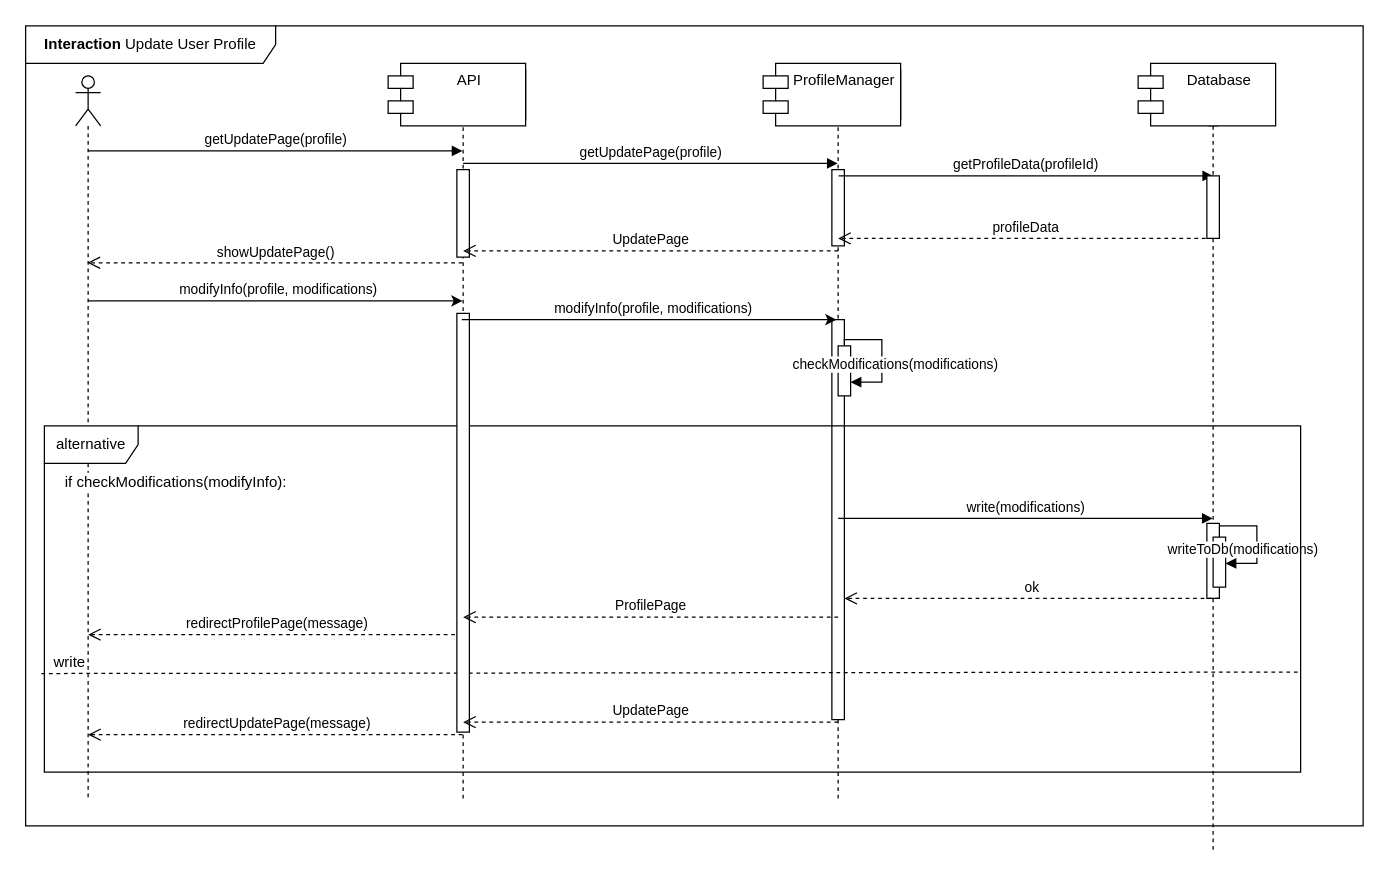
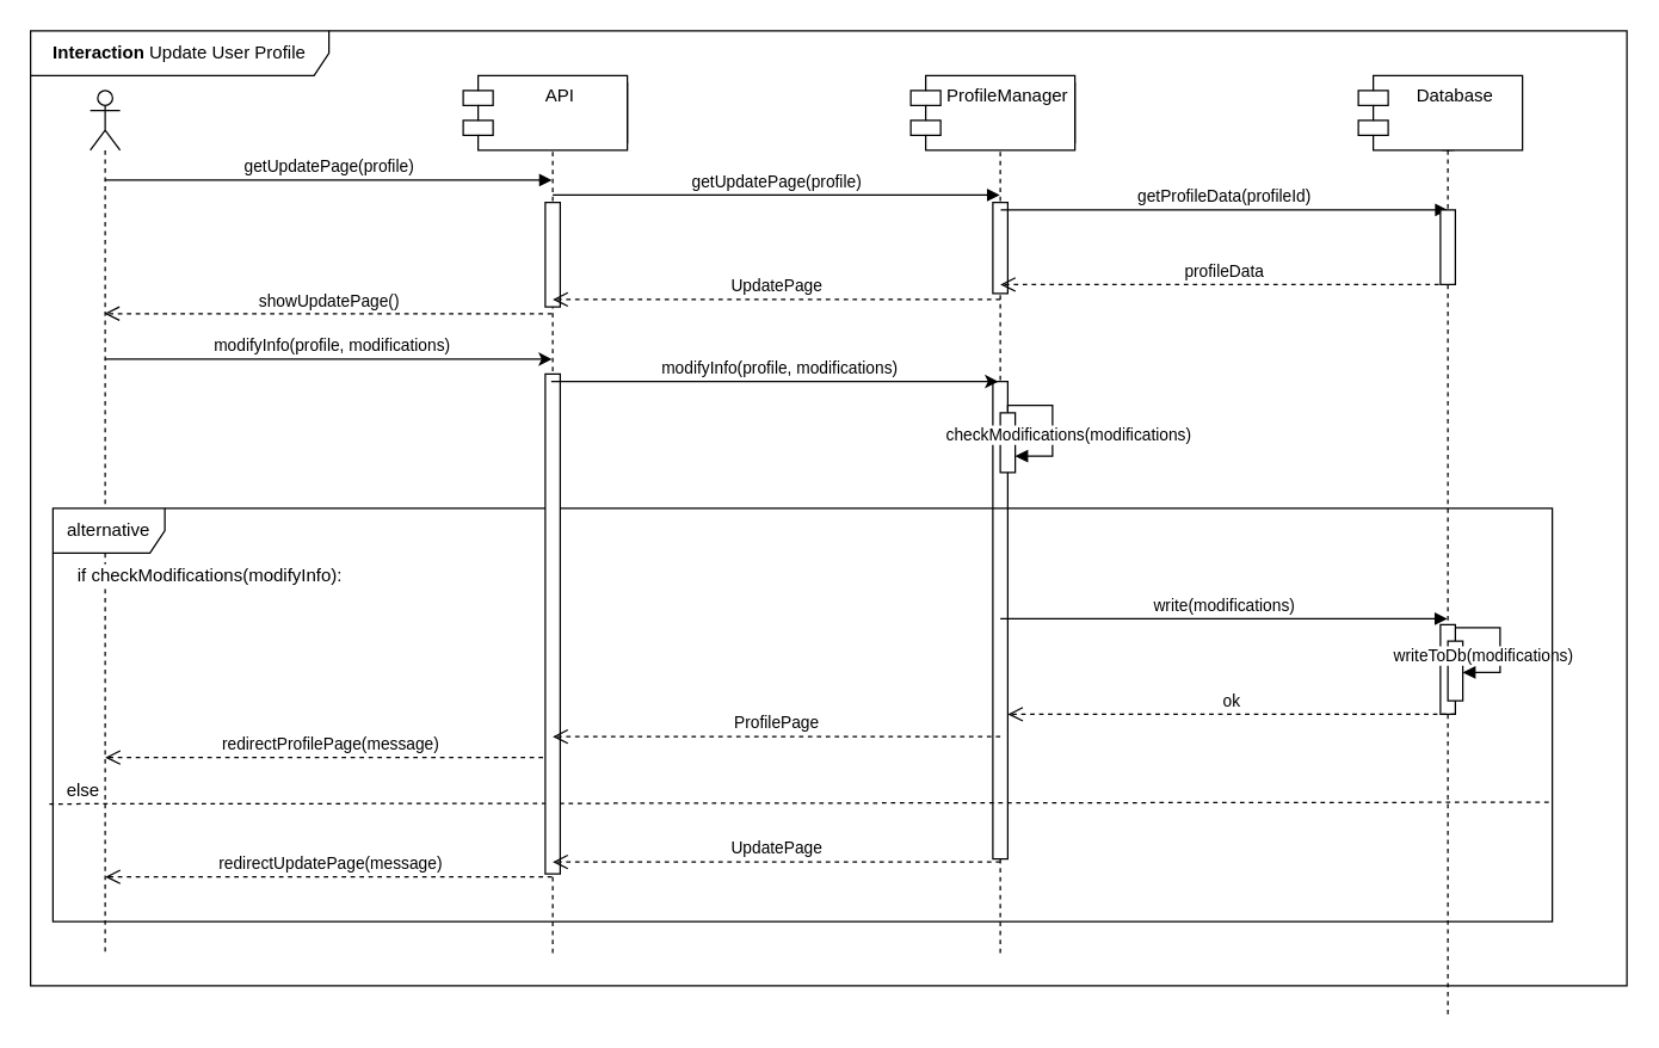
  <mxCell id="0" />
  <mxCell id="1" parent="0" />
  <mxCell id="2" value="" style="shape=umlLifeline;perimeter=lifelinePerimeter;whiteSpace=wrap;html=1;container=1;dropTarget=0;collapsible=0;recursiveResize=0;outlineConnect=0;portConstraint=eastwest;newEdgeStyle={&quot;curved&quot;:0,&quot;rounded&quot;:0};participant=umlControl;" parent="1" vertex="1"><mxGeometry x="950" y="60" width="40" height="620" as="geometry" /></mxCell>
  <mxCell id="3" value="" style="html=1;points=[[0,0,0,0,5],[0,1,0,0,-5],[1,0,0,0,5],[1,1,0,0,-5]];perimeter=orthogonalPerimeter;outlineConnect=0;targetShapes=umlLifeline;portConstraint=eastwest;newEdgeStyle={&quot;curved&quot;:0,&quot;rounded&quot;:0};" vertex="1" parent="2"><mxGeometry x="15" y="358" width="10" height="60" as="geometry" /></mxCell>
  <mxCell id="4" value="" style="html=1;points=[[0,0,0,0,5],[0,1,0,0,-5],[1,0,0,0,5],[1,1,0,0,-5]];perimeter=orthogonalPerimeter;outlineConnect=0;targetShapes=umlLifeline;portConstraint=eastwest;newEdgeStyle={&quot;curved&quot;:0,&quot;rounded&quot;:0};" parent="2" vertex="1"><mxGeometry x="20" y="369" width="10" height="40" as="geometry" /></mxCell>
  <mxCell id="5" value="writeToDb(modifications)" style="html=1;align=left;spacingLeft=2;endArrow=block;rounded=0;edgeStyle=orthogonalEdgeStyle;curved=0;rounded=0;" parent="2" edge="1"><mxGeometry x="-1" y="-49" relative="1" as="geometry"><mxPoint x="25" y="360.03" as="sourcePoint" /><Array as="points"><mxPoint x="55" y="390.03" /></Array><mxPoint x="30" y="390" as="targetPoint" /><mxPoint x="-45" y="-30" as="offset" /></mxGeometry></mxCell>
  <mxCell id="6" value="redirectProfilePage(message)" style="html=1;verticalAlign=bottom;endArrow=open;dashed=1;endSize=8;curved=0;rounded=0;" parent="1" edge="1"><mxGeometry x="-0.002" relative="1" as="geometry"><mxPoint x="369.5" y="507" as="sourcePoint" /><mxPoint x="70" y="507" as="targetPoint" /><Array as="points"><mxPoint x="310" y="507" /><mxPoint x="250" y="507" /><mxPoint x="190" y="507" /><mxPoint x="160" y="507" /></Array><mxPoint as="offset" /></mxGeometry></mxCell>
  <mxCell id="7" value="&lt;b&gt;Interaction&lt;/b&gt; Update User Profile" style="shape=umlFrame;whiteSpace=wrap;html=1;pointerEvents=0;width=200;height=30;" parent="1" vertex="1"><mxGeometry x="20" y="20" width="1070" height="640" as="geometry" /></mxCell>
  <mxCell id="8" value="S&amp;amp;C" style="shape=umlLifeline;perimeter=lifelinePerimeter;whiteSpace=wrap;html=1;container=1;dropTarget=0;collapsible=0;recursiveResize=0;outlineConnect=0;portConstraint=eastwest;newEdgeStyle={&quot;curved&quot;:0,&quot;rounded&quot;:0};" parent="1" vertex="1"><mxGeometry x="620" y="55" width="100" height="585" as="geometry" /></mxCell>
  <mxCell id="9" value="" style="html=1;points=[[0,0,0,0,5],[0,1,0,0,-5],[1,0,0,0,5],[1,1,0,0,-5]];perimeter=orthogonalPerimeter;outlineConnect=0;targetShapes=umlLifeline;portConstraint=eastwest;newEdgeStyle={&quot;curved&quot;:0,&quot;rounded&quot;:0};" parent="8" vertex="1"><mxGeometry x="45" y="80" width="10" height="61" as="geometry" /></mxCell>
  <mxCell id="10" value="" style="html=1;points=[[0,0,0,0,5],[0,1,0,0,-5],[1,0,0,0,5],[1,1,0,0,-5]];perimeter=orthogonalPerimeter;outlineConnect=0;targetShapes=umlLifeline;portConstraint=eastwest;newEdgeStyle={&quot;curved&quot;:0,&quot;rounded&quot;:0};" parent="8" vertex="1"><mxGeometry x="45" y="200" width="10" height="320" as="geometry" /></mxCell>
  <mxCell id="11" value="" style="html=1;points=[[0,0,0,0,5],[0,1,0,0,-5],[1,0,0,0,5],[1,1,0,0,-5]];perimeter=orthogonalPerimeter;outlineConnect=0;targetShapes=umlLifeline;portConstraint=eastwest;newEdgeStyle={&quot;curved&quot;:0,&quot;rounded&quot;:0};" parent="8" vertex="1"><mxGeometry x="50" y="221" width="10" height="40" as="geometry" /></mxCell>
  <mxCell id="12" value="checkModifications(modifications)" style="html=1;align=left;spacingLeft=2;endArrow=block;rounded=0;edgeStyle=orthogonalEdgeStyle;curved=0;rounded=0;" parent="8" edge="1"><mxGeometry x="-1" y="48" relative="1" as="geometry"><mxPoint x="55" y="220.03" as="sourcePoint" /><Array as="points"><mxPoint x="55" y="216" /><mxPoint x="85" y="216" /><mxPoint x="85" y="250" /></Array><mxPoint x="60" y="250" as="targetPoint" /><mxPoint x="3" y="16" as="offset" /></mxGeometry></mxCell>
  <mxCell id="13" style="edgeStyle=orthogonalEdgeStyle;rounded=0;orthogonalLoop=1;jettySize=auto;html=1;curved=0;" parent="1" edge="1"><mxGeometry relative="1" as="geometry"><mxPoint x="69.81" y="240" as="sourcePoint" /><mxPoint x="369.5" y="240" as="targetPoint" /></mxGeometry></mxCell>
  <mxCell id="14" value="modifyInfo(profile, modifications)" style="edgeLabel;html=1;align=center;verticalAlign=middle;resizable=0;points=[];" parent="13" vertex="1" connectable="0"><mxGeometry x="0.013" y="1" relative="1" as="geometry"><mxPoint y="-9" as="offset" /></mxGeometry></mxCell>
  <mxCell id="15" value="" style="shape=umlLifeline;perimeter=lifelinePerimeter;whiteSpace=wrap;html=1;container=1;dropTarget=0;collapsible=0;recursiveResize=0;outlineConnect=0;portConstraint=eastwest;newEdgeStyle={&quot;curved&quot;:0,&quot;rounded&quot;:0};participant=umlActor;size=40;" parent="1" vertex="1"><mxGeometry x="60" y="60" width="20" height="580" as="geometry" /></mxCell>
  <mxCell id="16" value="showUpdatePage()" style="html=1;verticalAlign=bottom;endArrow=open;dashed=1;endSize=8;curved=0;rounded=0;" parent="1" edge="1"><mxGeometry x="-0.002" relative="1" as="geometry"><mxPoint x="369.5" y="209.5" as="sourcePoint" /><mxPoint x="69.5" y="209.5" as="targetPoint" /><Array as="points"><mxPoint x="250" y="209.5" /></Array><mxPoint as="offset" /></mxGeometry></mxCell>
  <mxCell id="17" value="alternative" style="shape=umlFrame;whiteSpace=wrap;html=1;pointerEvents=0;width=75;height=30;" parent="1" vertex="1"><mxGeometry x="35" y="340" width="1005" height="277" as="geometry" /></mxCell>
  <mxCell id="18" value="if checkModifications(modifyInfo):" style="text;html=1;align=center;verticalAlign=middle;resizable=0;points=[];autosize=1;strokeColor=none;fillColor=none;labelBackgroundColor=default;" parent="1" vertex="1"><mxGeometry x="30" y="370" width="220" height="30" as="geometry" /></mxCell>
  <mxCell id="19" value="" style="endArrow=none;dashed=1;html=1;rounded=0;exitX=-0.002;exitY=0.603;exitDx=0;exitDy=0;exitPerimeter=0;" parent="1" edge="1"><mxGeometry width="50" height="50" relative="1" as="geometry"><mxPoint x="32.63" y="538.12" as="sourcePoint" /><mxPoint x="1040" y="537" as="targetPoint" /><Array as="points" /></mxGeometry></mxCell>
- <mxCell id="20" value="&lt;span style=&quot;background-color: rgb(255, 255, 255);&quot;&gt;write&lt;/span&gt;" style="text;html=1;align=center;verticalAlign=middle;resizable=0;points=[];autosize=1;strokeColor=none;fillColor=none;" parent="1" vertex="1"><mxGeometry x="30" y="514" width="50" height="30" as="geometry" /></mxCell>
+ <mxCell id="20" value="&lt;span style=&quot;background-color: rgb(255, 255, 255);&quot;&gt;else&lt;/span&gt;" style="text;html=1;align=center;verticalAlign=middle;resizable=0;points=[];autosize=1;strokeColor=none;fillColor=none;" parent="1" vertex="1"><mxGeometry x="30" y="514" width="50" height="30" as="geometry" /></mxCell>
  <mxCell id="21" value="redirectUpdatePage(message)" style="html=1;verticalAlign=bottom;endArrow=open;dashed=1;endSize=8;curved=0;rounded=0;" parent="1" edge="1"><mxGeometry x="-0.005" relative="1" as="geometry"><mxPoint x="369.5" y="587" as="sourcePoint" /><mxPoint x="70" y="587" as="targetPoint" /><Array as="points"><mxPoint x="310" y="587" /><mxPoint x="250" y="587" /><mxPoint x="190" y="587" /><mxPoint x="160" y="587" /></Array><mxPoint as="offset" /></mxGeometry></mxCell>
  <mxCell id="22" value="getUpdatePage(profile)" style="html=1;verticalAlign=bottom;endArrow=block;edgeStyle=elbowEdgeStyle;elbow=vertical;curved=0;rounded=0;" parent="1" edge="1"><mxGeometry x="0.002" relative="1" as="geometry"><mxPoint x="69.81" y="120" as="sourcePoint" /><Array as="points"><mxPoint x="260" y="120" /><mxPoint x="225" y="90" /></Array><mxPoint x="369.5" y="120" as="targetPoint" /><mxPoint as="offset" /></mxGeometry></mxCell>
  <mxCell id="23" value="API" style="shape=umlLifeline;perimeter=lifelinePerimeter;whiteSpace=wrap;html=1;container=1;dropTarget=0;collapsible=0;recursiveResize=0;outlineConnect=0;portConstraint=eastwest;newEdgeStyle={&quot;curved&quot;:0,&quot;rounded&quot;:0};" parent="1" vertex="1"><mxGeometry x="320" y="55" width="100" height="585" as="geometry" /></mxCell>
  <mxCell id="24" value="" style="html=1;points=[[0,0,0,0,5],[0,1,0,0,-5],[1,0,0,0,5],[1,1,0,0,-5]];perimeter=orthogonalPerimeter;outlineConnect=0;targetShapes=umlLifeline;portConstraint=eastwest;newEdgeStyle={&quot;curved&quot;:0,&quot;rounded&quot;:0};" parent="23" vertex="1"><mxGeometry x="45" y="80" width="10" height="70" as="geometry" /></mxCell>
  <mxCell id="25" value="" style="html=1;points=[[0,0,0,0,5],[0,1,0,0,-5],[1,0,0,0,5],[1,1,0,0,-5]];perimeter=orthogonalPerimeter;outlineConnect=0;targetShapes=umlLifeline;portConstraint=eastwest;newEdgeStyle={&quot;curved&quot;:0,&quot;rounded&quot;:0};" parent="23" vertex="1"><mxGeometry x="45" y="195" width="10" height="335" as="geometry" /></mxCell>
  <mxCell id="26" value="getUpdatePage(profile)" style="html=1;verticalAlign=bottom;endArrow=block;edgeStyle=elbowEdgeStyle;elbow=vertical;curved=0;rounded=0;" parent="1" edge="1"><mxGeometry x="0.001" relative="1" as="geometry"><mxPoint x="370" y="130" as="sourcePoint" /><Array as="points"><mxPoint x="560.19" y="130" /><mxPoint x="525.19" y="100" /></Array><mxPoint x="669.69" y="130" as="targetPoint" /><mxPoint as="offset" /></mxGeometry></mxCell>
  <mxCell id="27" value="UpdatePage" style="html=1;verticalAlign=bottom;endArrow=open;dashed=1;endSize=8;curved=0;rounded=0;" parent="1" edge="1"><mxGeometry relative="1" as="geometry"><mxPoint x="670" y="200" as="sourcePoint" /><mxPoint x="370" y="200" as="targetPoint" /><Array as="points" /><mxPoint as="offset" /></mxGeometry></mxCell>
  <mxCell id="28" value="API" style="shape=module;align=left;spacingLeft=20;align=center;verticalAlign=top;whiteSpace=wrap;html=1;" parent="1" vertex="1"><mxGeometry x="310" y="50" width="110" height="50" as="geometry" /></mxCell>
  <mxCell id="29" value="ProfileManager" style="shape=module;align=left;spacingLeft=20;align=center;verticalAlign=top;whiteSpace=wrap;html=1;" parent="1" vertex="1"><mxGeometry x="610" y="50" width="110" height="50" as="geometry" /></mxCell>
  <mxCell id="30" value="Database" style="shape=module;align=left;spacingLeft=20;align=center;verticalAlign=top;whiteSpace=wrap;html=1;" parent="1" vertex="1"><mxGeometry x="910" y="50" width="110" height="50" as="geometry" /></mxCell>
  <mxCell id="31" value="getProfileData(profileId)" style="html=1;verticalAlign=bottom;endArrow=block;edgeStyle=elbowEdgeStyle;elbow=vertical;curved=0;rounded=0;" parent="1" edge="1"><mxGeometry x="0.002" relative="1" as="geometry"><mxPoint x="670.31" y="140" as="sourcePoint" /><Array as="points"><mxPoint x="860.5" y="140" /><mxPoint x="825.5" y="110" /></Array><mxPoint x="970" y="140" as="targetPoint" /><mxPoint as="offset" /></mxGeometry></mxCell>
  <mxCell id="32" style="edgeStyle=orthogonalEdgeStyle;rounded=0;orthogonalLoop=1;jettySize=auto;html=1;curved=0;" parent="1" edge="1"><mxGeometry relative="1" as="geometry"><mxPoint x="369" y="255" as="sourcePoint" /><mxPoint x="668.69" y="255" as="targetPoint" /></mxGeometry></mxCell>
  <mxCell id="33" value="modifyInfo(profile, modifications)" style="edgeLabel;html=1;align=center;verticalAlign=middle;resizable=0;points=[];" parent="32" vertex="1" connectable="0"><mxGeometry x="0.013" y="1" relative="1" as="geometry"><mxPoint y="-9" as="offset" /></mxGeometry></mxCell>
  <mxCell id="34" value="write(modifications)" style="html=1;verticalAlign=bottom;endArrow=block;edgeStyle=elbowEdgeStyle;elbow=vertical;curved=0;rounded=0;" parent="1" edge="1"><mxGeometry x="0.001" relative="1" as="geometry"><mxPoint x="670" y="414" as="sourcePoint" /><Array as="points"><mxPoint x="860.19" y="414" /><mxPoint x="825.19" y="384" /></Array><mxPoint x="969.69" y="414" as="targetPoint" /><mxPoint as="offset" /></mxGeometry></mxCell>
  <mxCell id="35" value="ProfilePage" style="html=1;verticalAlign=bottom;endArrow=open;dashed=1;endSize=8;curved=0;rounded=0;" parent="1" edge="1"><mxGeometry relative="1" as="geometry"><mxPoint x="670" y="493" as="sourcePoint" /><mxPoint x="370" y="493" as="targetPoint" /><Array as="points" /><mxPoint as="offset" /></mxGeometry></mxCell>
  <mxCell id="36" value="UpdatePage" style="html=1;verticalAlign=bottom;endArrow=open;dashed=1;endSize=8;curved=0;rounded=0;" parent="1" edge="1"><mxGeometry relative="1" as="geometry"><mxPoint x="670" y="577" as="sourcePoint" /><mxPoint x="370" y="577" as="targetPoint" /><Array as="points" /><mxPoint as="offset" /></mxGeometry></mxCell>
  <mxCell id="37" value="profileData" style="html=1;verticalAlign=bottom;endArrow=open;dashed=1;endSize=8;curved=0;rounded=0;" edge="1" parent="1"><mxGeometry relative="1" as="geometry"><mxPoint x="970" y="190" as="sourcePoint" /><mxPoint x="670" y="190" as="targetPoint" /><Array as="points" /><mxPoint as="offset" /></mxGeometry></mxCell>
  <mxCell id="38" value="" style="html=1;points=[[0,0,0,0,5],[0,1,0,0,-5],[1,0,0,0,5],[1,1,0,0,-5]];perimeter=orthogonalPerimeter;outlineConnect=0;targetShapes=umlLifeline;portConstraint=eastwest;newEdgeStyle={&quot;curved&quot;:0,&quot;rounded&quot;:0};" vertex="1" parent="1"><mxGeometry x="965" y="140" width="10" height="50" as="geometry" /></mxCell>
  <mxCell id="39" value="ok" style="html=1;verticalAlign=bottom;endArrow=open;dashed=1;endSize=8;curved=0;rounded=0;" edge="1" parent="1"><mxGeometry relative="1" as="geometry"><mxPoint x="975" y="478" as="sourcePoint" /><mxPoint x="675" y="478" as="targetPoint" /><Array as="points" /><mxPoint as="offset" /></mxGeometry></mxCell>
